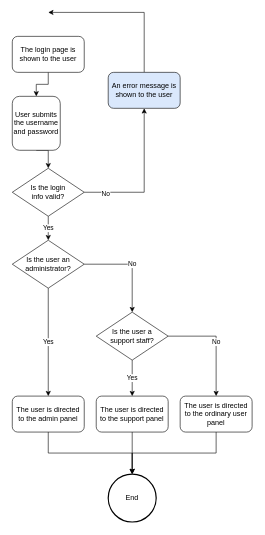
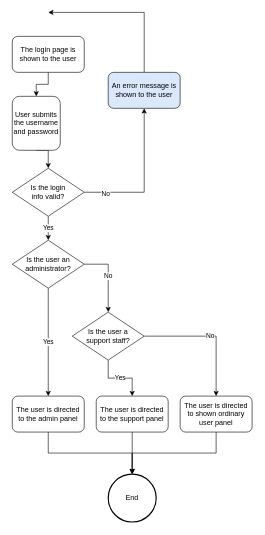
  <mxCell id="0" />
  <mxCell id="1" parent="0" />
  <mxCell id="2" style="edgeStyle=orthogonalEdgeStyle;rounded=0;orthogonalLoop=1;jettySize=auto;html=1;exitX=0.5;exitY=1;exitDx=0;exitDy=0;entryX=0.5;entryY=0;entryDx=0;entryDy=0;" edge="1" parent="1" source="3" target="5"><mxGeometry relative="1" as="geometry" /></mxCell>
  <mxCell id="3" value="The login page is shown to the user" style="rounded=1;whiteSpace=wrap;html=1;" vertex="1" parent="1"><mxGeometry x="20" y="60" width="120" height="60" as="geometry" /></mxCell>
  <mxCell id="4" style="edgeStyle=orthogonalEdgeStyle;rounded=0;orthogonalLoop=1;jettySize=auto;html=1;exitX=0.5;exitY=1;exitDx=0;exitDy=0;entryX=0.5;entryY=0;entryDx=0;entryDy=0;" edge="1" parent="1" source="5" target="9"><mxGeometry relative="1" as="geometry" /></mxCell>
  <mxCell id="5" value="User submits the username and password" style="rounded=1;whiteSpace=wrap;html=1;" vertex="1" parent="1"><mxGeometry x="20" y="160" width="80" height="90" as="geometry" /></mxCell>
  <mxCell id="6" value="Yes" style="edgeStyle=orthogonalEdgeStyle;rounded=0;orthogonalLoop=1;jettySize=auto;html=1;exitX=0.5;exitY=1;exitDx=0;exitDy=0;entryX=0.5;entryY=0;entryDx=0;entryDy=0;" edge="1" parent="1" source="9" target="12"><mxGeometry relative="1" as="geometry" /></mxCell>
  <mxCell id="7" style="edgeStyle=orthogonalEdgeStyle;rounded=0;orthogonalLoop=1;jettySize=auto;html=1;exitX=1;exitY=0.5;exitDx=0;exitDy=0;entryX=0.5;entryY=1;entryDx=0;entryDy=0;" edge="1" parent="1" source="9" target="24"><mxGeometry relative="1" as="geometry" /></mxCell>
  <mxCell id="8" value="&lt;div&gt;No&lt;/div&gt;" style="edgeLabel;html=1;align=center;verticalAlign=middle;resizable=0;points=[];" vertex="1" connectable="0" parent="7"><mxGeometry x="-0.708" y="-1" relative="1" as="geometry"><mxPoint as="offset" /></mxGeometry></mxCell>
  <mxCell id="9" value="&lt;div&gt;Is the login&lt;/div&gt;&lt;div&gt;info valid?&lt;/div&gt;" style="rhombus;whiteSpace=wrap;html=1;" vertex="1" parent="1"><mxGeometry x="20" y="280" width="120" height="80" as="geometry" /></mxCell>
  <mxCell id="10" value="&lt;div&gt;No&lt;/div&gt;" style="edgeStyle=orthogonalEdgeStyle;rounded=0;orthogonalLoop=1;jettySize=auto;html=1;exitX=1;exitY=0.5;exitDx=0;exitDy=0;entryX=0.5;entryY=0;entryDx=0;entryDy=0;" edge="1" parent="1" source="12" target="15"><mxGeometry relative="1" as="geometry" /></mxCell>
  <mxCell id="11" value="Yes" style="edgeStyle=orthogonalEdgeStyle;rounded=0;orthogonalLoop=1;jettySize=auto;html=1;exitX=0.5;exitY=1;exitDx=0;exitDy=0;entryX=0.5;entryY=0;entryDx=0;entryDy=0;" edge="1" parent="1" source="12" target="17"><mxGeometry relative="1" as="geometry" /></mxCell>
  <mxCell id="12" value="&lt;div&gt;Is the user an&lt;/div&gt;&lt;div&gt;administrator?&lt;br&gt;&lt;/div&gt;" style="rhombus;whiteSpace=wrap;html=1;" vertex="1" parent="1"><mxGeometry x="20" y="400" width="120" height="80" as="geometry" /></mxCell>
  <mxCell id="13" value="No" style="edgeStyle=orthogonalEdgeStyle;rounded=0;orthogonalLoop=1;jettySize=auto;html=1;exitX=1;exitY=0.5;exitDx=0;exitDy=0;entryX=0.5;entryY=0;entryDx=0;entryDy=0;" edge="1" parent="1" source="15" target="21"><mxGeometry relative="1" as="geometry" /></mxCell>
  <mxCell id="14" value="Yes" style="edgeStyle=orthogonalEdgeStyle;rounded=0;orthogonalLoop=1;jettySize=auto;html=1;exitX=0.5;exitY=1;exitDx=0;exitDy=0;entryX=0.5;entryY=0;entryDx=0;entryDy=0;" edge="1" parent="1" source="15" target="19"><mxGeometry relative="1" as="geometry" /></mxCell>
- <mxCell id="15" value="&lt;div&gt;Is the user a&lt;/div&gt;&lt;div&gt;support staff?&lt;br&gt;&lt;/div&gt;" style="rhombus;whiteSpace=wrap;html=1;" vertex="1" parent="1"><mxGeometry x="160" y="520" width="120" height="80" as="geometry" /></mxCell>
+ <mxCell id="15" value="&lt;div&gt;Is the user a&lt;/div&gt;&lt;div&gt;support staff?&lt;br&gt;&lt;/div&gt;" style="rhombus;whiteSpace=wrap;html=1;" vertex="1" parent="1"><mxGeometry x="120" y="520" width="120" height="80" as="geometry" /></mxCell>
  <mxCell id="16" style="edgeStyle=orthogonalEdgeStyle;rounded=0;orthogonalLoop=1;jettySize=auto;html=1;exitX=0.5;exitY=1;exitDx=0;exitDy=0;entryX=0.5;entryY=0;entryDx=0;entryDy=0;" edge="1" parent="1" source="17" target="22"><mxGeometry relative="1" as="geometry" /></mxCell>
  <mxCell id="17" value="The user is directed to the admin panel" style="rounded=1;whiteSpace=wrap;html=1;strokeWidth=1;" vertex="1" parent="1"><mxGeometry x="20" y="660" width="120" height="60" as="geometry" /></mxCell>
  <mxCell id="18" style="edgeStyle=orthogonalEdgeStyle;rounded=0;orthogonalLoop=1;jettySize=auto;html=1;exitX=0.5;exitY=1;exitDx=0;exitDy=0;entryX=0.5;entryY=0;entryDx=0;entryDy=0;" edge="1" parent="1" source="19" target="22"><mxGeometry relative="1" as="geometry" /></mxCell>
  <mxCell id="19" value="The user is directed to the support panel" style="rounded=1;whiteSpace=wrap;html=1;strokeWidth=1;" vertex="1" parent="1"><mxGeometry x="160" y="660" width="120" height="60" as="geometry" /></mxCell>
  <mxCell id="20" style="edgeStyle=orthogonalEdgeStyle;rounded=0;orthogonalLoop=1;jettySize=auto;html=1;exitX=0.5;exitY=1;exitDx=0;exitDy=0;entryX=0.5;entryY=0;entryDx=0;entryDy=0;" edge="1" parent="1" source="21" target="22"><mxGeometry relative="1" as="geometry" /></mxCell>
- <mxCell id="21" value="The user is directed to the ordinary user panel" style="rounded=1;whiteSpace=wrap;html=1;strokeWidth=1;" vertex="1" parent="1"><mxGeometry x="300" y="660" width="120" height="60" as="geometry" /></mxCell>
+ <mxCell id="21" value="The user is directed to shown ordinary user panel" style="rounded=1;whiteSpace=wrap;html=1;strokeWidth=1;" vertex="1" parent="1"><mxGeometry x="300" y="660" width="120" height="60" as="geometry" /></mxCell>
  <mxCell id="22" value="End" style="ellipse;whiteSpace=wrap;html=1;aspect=fixed;strokeWidth=2;" vertex="1" parent="1"><mxGeometry x="180" y="790" width="80" height="80" as="geometry" /></mxCell>
  <mxCell id="23" style="edgeStyle=orthogonalEdgeStyle;rounded=0;orthogonalLoop=1;jettySize=auto;html=1;exitX=0.5;exitY=0;exitDx=0;exitDy=0;" edge="1" parent="1" source="24"><mxGeometry relative="1" as="geometry"><mxPoint x="80" y="20" as="targetPoint" /><Array as="points"><mxPoint x="240" y="20" /></Array></mxGeometry></mxCell>
  <mxCell id="24" value="An error message is shown to the user" style="rounded=1;whiteSpace=wrap;html=1;strokeWidth=1;fillColor=#dae8fc;" vertex="1" parent="1"><mxGeometry x="180" y="120" width="120" height="60" as="geometry" /></mxCell>
